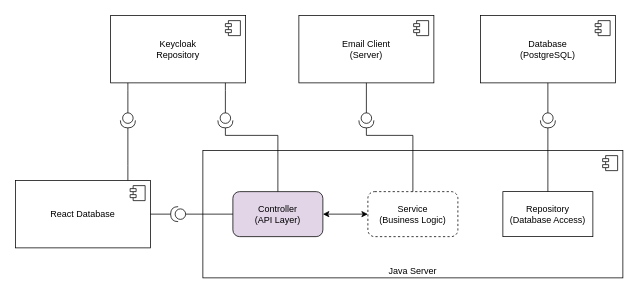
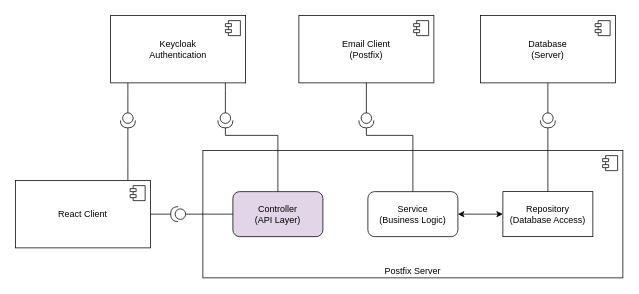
  <mxCell id="0" />
  <mxCell id="1" parent="0" />
- <mxCell id="2" value="Java Server" style="html=1;dropTarget=0;whiteSpace=wrap;verticalAlign=bottom;" vertex="1" parent="1"><mxGeometry x="270" y="200" width="560" height="170" as="geometry" /></mxCell>
+ <mxCell id="2" value="Postfix Server" style="html=1;dropTarget=0;whiteSpace=wrap;verticalAlign=bottom;" vertex="1" parent="1"><mxGeometry x="270" y="200" width="560" height="170" as="geometry" /></mxCell>
  <mxCell id="3" value="" style="shape=module;jettyWidth=8;jettyHeight=4;" vertex="1" parent="2"><mxGeometry x="1" width="20" height="20" relative="1" as="geometry"><mxPoint x="-27" y="7" as="offset" /></mxGeometry></mxCell>
- <mxCell id="4" style="edgeStyle=orthogonalEdgeStyle;rounded=0;orthogonalLoop=1;jettySize=auto;html=1;exitX=1;exitY=0.5;exitDx=0;exitDy=0;entryX=0;entryY=0.5;entryDx=0;entryDy=0;startArrow=classic;startFill=1;" parent="1" source="5" target="7" edge="1"><mxGeometry relative="1" as="geometry" /></mxCell>
  <mxCell id="5" value="Controller&lt;br&gt;(API Layer)" style="rounded=1;whiteSpace=wrap;html=1;fillColor=#e1d5e7;" parent="1" vertex="1"><mxGeometry x="310" y="255" width="120" height="60" as="geometry" /></mxCell>
- <mxCell id="7" value="Service&lt;br&gt;(Business Logic)" style="rounded=1;whiteSpace=wrap;html=1;dashed=1;" parent="1" vertex="1"><mxGeometry x="490" y="255" width="120" height="60" as="geometry" /></mxCell>
+ <mxCell id="6" style="edgeStyle=orthogonalEdgeStyle;rounded=0;orthogonalLoop=1;jettySize=auto;html=1;exitX=1;exitY=0.5;exitDx=0;exitDy=0;entryX=0;entryY=0.5;entryDx=0;entryDy=0;startArrow=classic;startFill=1;" parent="1" source="7" target="8" edge="1"><mxGeometry relative="1" as="geometry" /></mxCell>
+ <mxCell id="7" value="Service&lt;br&gt;(Business Logic)" style="rounded=1;whiteSpace=wrap;html=1;" parent="1" vertex="1"><mxGeometry x="490" y="255" width="120" height="60" as="geometry" /></mxCell>
  <mxCell id="8" value="Repository&lt;br&gt;(Database Access)" style="whiteSpace=wrap;html=1;rounded=0;" parent="1" vertex="1"><mxGeometry x="670" y="255" width="120" height="60" as="geometry" /></mxCell>
- <mxCell id="9" value="React Database" style="html=1;dropTarget=0;whiteSpace=wrap;" vertex="1" parent="1"><mxGeometry x="20" y="240" width="180" height="90" as="geometry" /></mxCell>
+ <mxCell id="9" value="React Client" style="html=1;dropTarget=0;whiteSpace=wrap;" vertex="1" parent="1"><mxGeometry x="20" y="240" width="180" height="90" as="geometry" /></mxCell>
  <mxCell id="10" value="" style="shape=module;jettyWidth=8;jettyHeight=4;" vertex="1" parent="9"><mxGeometry x="1" width="20" height="20" relative="1" as="geometry"><mxPoint x="-27" y="7" as="offset" /></mxGeometry></mxCell>
- <mxCell id="11" value="Keycloak&lt;div&gt;Repository&lt;/div&gt;" style="html=1;dropTarget=0;whiteSpace=wrap;" vertex="1" parent="1"><mxGeometry x="147" y="20" width="180" height="90" as="geometry" /></mxCell>
+ <mxCell id="11" value="Keycloak&lt;div&gt;Authentication&lt;/div&gt;" style="html=1;dropTarget=0;whiteSpace=wrap;" vertex="1" parent="1"><mxGeometry x="147" y="20" width="180" height="90" as="geometry" /></mxCell>
  <mxCell id="12" value="" style="shape=module;jettyWidth=8;jettyHeight=4;" vertex="1" parent="11"><mxGeometry x="1" width="20" height="20" relative="1" as="geometry"><mxPoint x="-27" y="7" as="offset" /></mxGeometry></mxCell>
- <mxCell id="13" value="Email Client&lt;div&gt;(Server)&lt;/div&gt;" style="html=1;dropTarget=0;whiteSpace=wrap;" vertex="1" parent="1"><mxGeometry x="398" y="20" width="180" height="90" as="geometry" /></mxCell>
+ <mxCell id="13" value="Email Client&lt;div&gt;(Postfix)&lt;/div&gt;" style="html=1;dropTarget=0;whiteSpace=wrap;" vertex="1" parent="1"><mxGeometry x="398" y="20" width="180" height="90" as="geometry" /></mxCell>
  <mxCell id="14" value="" style="shape=module;jettyWidth=8;jettyHeight=4;" vertex="1" parent="13"><mxGeometry x="1" width="20" height="20" relative="1" as="geometry"><mxPoint x="-27" y="7" as="offset" /></mxGeometry></mxCell>
  <mxCell id="15" style="edgeStyle=orthogonalEdgeStyle;rounded=0;orthogonalLoop=1;jettySize=auto;html=1;exitX=0;exitY=0.5;exitDx=0;exitDy=0;exitPerimeter=0;endArrow=none;endFill=0;" edge="1" parent="1" source="17" target="5"><mxGeometry relative="1" as="geometry" /></mxCell>
  <mxCell id="16" style="edgeStyle=orthogonalEdgeStyle;rounded=0;orthogonalLoop=1;jettySize=auto;html=1;exitX=1;exitY=0.5;exitDx=0;exitDy=0;exitPerimeter=0;entryX=1;entryY=0.5;entryDx=0;entryDy=0;endArrow=none;endFill=0;" edge="1" parent="1" source="17" target="9"><mxGeometry relative="1" as="geometry" /></mxCell>
  <mxCell id="17" value="" style="shape=providedRequiredInterface;html=1;verticalLabelPosition=bottom;sketch=0;flipH=1;" vertex="1" parent="1"><mxGeometry x="227" y="275" width="20" height="20" as="geometry" /></mxCell>
- <mxCell id="18" value="Database&lt;div&gt;(PostgreSQL)&lt;/div&gt;" style="html=1;dropTarget=0;whiteSpace=wrap;" vertex="1" parent="1"><mxGeometry x="640" y="20" width="180" height="90" as="geometry" /></mxCell>
+ <mxCell id="18" value="Database&lt;div&gt;(Server)&lt;/div&gt;" style="html=1;dropTarget=0;whiteSpace=wrap;" vertex="1" parent="1"><mxGeometry x="640" y="20" width="180" height="90" as="geometry" /></mxCell>
  <mxCell id="19" value="" style="shape=module;jettyWidth=8;jettyHeight=4;" vertex="1" parent="18"><mxGeometry x="1" width="20" height="20" relative="1" as="geometry"><mxPoint x="-27" y="7" as="offset" /></mxGeometry></mxCell>
  <mxCell id="20" style="edgeStyle=orthogonalEdgeStyle;rounded=0;orthogonalLoop=1;jettySize=auto;html=1;exitX=0;exitY=0.5;exitDx=0;exitDy=0;exitPerimeter=0;endArrow=none;endFill=0;" edge="1" parent="1" source="22" target="11"><mxGeometry relative="1" as="geometry"><Array as="points"><mxPoint x="170" y="120" /><mxPoint x="170" y="120" /></Array></mxGeometry></mxCell>
  <mxCell id="21" style="edgeStyle=orthogonalEdgeStyle;rounded=0;orthogonalLoop=1;jettySize=auto;html=1;exitX=1;exitY=0.5;exitDx=0;exitDy=0;exitPerimeter=0;endArrow=none;endFill=0;" edge="1" parent="1" source="22" target="9"><mxGeometry relative="1" as="geometry"><Array as="points"><mxPoint x="170" y="220" /><mxPoint x="170" y="220" /></Array></mxGeometry></mxCell>
  <mxCell id="22" value="" style="shape=providedRequiredInterface;html=1;verticalLabelPosition=bottom;sketch=0;rotation=90;" vertex="1" parent="1"><mxGeometry x="160" y="150" width="20" height="20" as="geometry" /></mxCell>
  <mxCell id="23" style="edgeStyle=orthogonalEdgeStyle;rounded=0;orthogonalLoop=1;jettySize=auto;html=1;exitX=0;exitY=0.5;exitDx=0;exitDy=0;exitPerimeter=0;endArrow=none;endFill=0;" edge="1" parent="1" source="25" target="11"><mxGeometry relative="1" as="geometry"><Array as="points"><mxPoint x="300" y="120" /><mxPoint x="300" y="120" /></Array></mxGeometry></mxCell>
  <mxCell id="24" style="edgeStyle=orthogonalEdgeStyle;rounded=0;orthogonalLoop=1;jettySize=auto;html=1;exitX=1;exitY=0.5;exitDx=0;exitDy=0;exitPerimeter=0;endArrow=none;endFill=0;" edge="1" parent="1" source="25" target="5"><mxGeometry relative="1" as="geometry"><Array as="points"><mxPoint x="300" y="180" /><mxPoint x="370" y="180" /></Array></mxGeometry></mxCell>
  <mxCell id="25" value="" style="shape=providedRequiredInterface;html=1;verticalLabelPosition=bottom;sketch=0;rotation=90;" vertex="1" parent="1"><mxGeometry x="290" y="150" width="20" height="20" as="geometry" /></mxCell>
  <mxCell id="26" style="edgeStyle=orthogonalEdgeStyle;rounded=0;orthogonalLoop=1;jettySize=auto;html=1;exitX=1;exitY=0.5;exitDx=0;exitDy=0;exitPerimeter=0;endArrow=none;endFill=0;" edge="1" parent="1" source="27" target="7"><mxGeometry relative="1" as="geometry"><Array as="points"><mxPoint x="488" y="180" /><mxPoint x="550" y="180" /></Array></mxGeometry></mxCell>
  <mxCell id="27" value="" style="shape=providedRequiredInterface;html=1;verticalLabelPosition=bottom;sketch=0;rotation=90;" vertex="1" parent="1"><mxGeometry x="478" y="150" width="20" height="20" as="geometry" /></mxCell>
  <mxCell id="28" style="edgeStyle=orthogonalEdgeStyle;rounded=0;orthogonalLoop=1;jettySize=auto;html=1;exitX=0;exitY=0.5;exitDx=0;exitDy=0;exitPerimeter=0;endArrow=none;endFill=0;" edge="1" parent="1" source="30" target="18"><mxGeometry relative="1" as="geometry" /></mxCell>
  <mxCell id="29" style="edgeStyle=orthogonalEdgeStyle;rounded=0;orthogonalLoop=1;jettySize=auto;html=1;exitX=1;exitY=0.5;exitDx=0;exitDy=0;exitPerimeter=0;endArrow=none;endFill=0;" edge="1" parent="1" source="30" target="8"><mxGeometry relative="1" as="geometry" /></mxCell>
  <mxCell id="30" value="" style="shape=providedRequiredInterface;html=1;verticalLabelPosition=bottom;sketch=0;rotation=90;" vertex="1" parent="1"><mxGeometry x="720" y="150" width="20" height="20" as="geometry" /></mxCell>
  <mxCell id="31" style="edgeStyle=orthogonalEdgeStyle;rounded=0;orthogonalLoop=1;jettySize=auto;html=1;entryX=0;entryY=0.5;entryDx=0;entryDy=0;entryPerimeter=0;endArrow=none;endFill=0;" edge="1" parent="1" source="13" target="27"><mxGeometry relative="1" as="geometry" /></mxCell>
